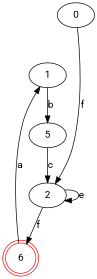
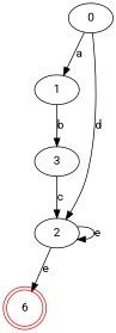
  digraph {
    fontname=Roboto
    node [fontname=Roboto]
    edge [fontname=Roboto]
    n1 [label=0]
    n2 [label=1]
    n3 [label=2]
-   n4 [label=5]
+   n4 [label=3]
    n5 [color=red label=6 shape=doublecircle]
-   n5 -> n2 [label=a]
-   n1 -> n3 [label=f]
+   n1 -> n2 [label=a]
+   n1 -> n3 [label=d]
    n2 -> n4 [label=b]
    n3 -> n3 [label=e]
-   n3 -> n5 [label=f]
+   n3 -> n5 [label=e]
    n4 -> n3 [label=c]
  }
